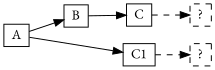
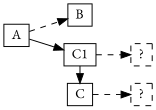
  digraph {
    fontname="EB Garamond"
    rankdir=LR
    node [fontname="EB Garamond" shape=box]
    edge [fontname="EB Garamond"]
    A [height=0.3 width=0.3]
    B [height=0.3 width=0.3]
    C [height=0.3 width=0.3]
    C1 [height=0.3 width=0.3]
    n5 [height=0.3 label="?" style=dashed width=0.3]
    n6 [height=0.3 label="?" style=dashed width=0.3]
    subgraph sub_1 {
      rank=same
      A
    }
    subgraph sub_2 {
      rank=same
      B
    }
    subgraph sub_3 {
      rank=same
      C
      C1
    }
    subgraph sub_4 {
      rank=same
      n5
      n6
    }
-   A -> B
+   A -> B [style=dashed]
    A -> C1
-   B -> C
+   C1 -> C
    C -> n5 [style=dashed]
    C1 -> n6 [style=dashed]
  }
